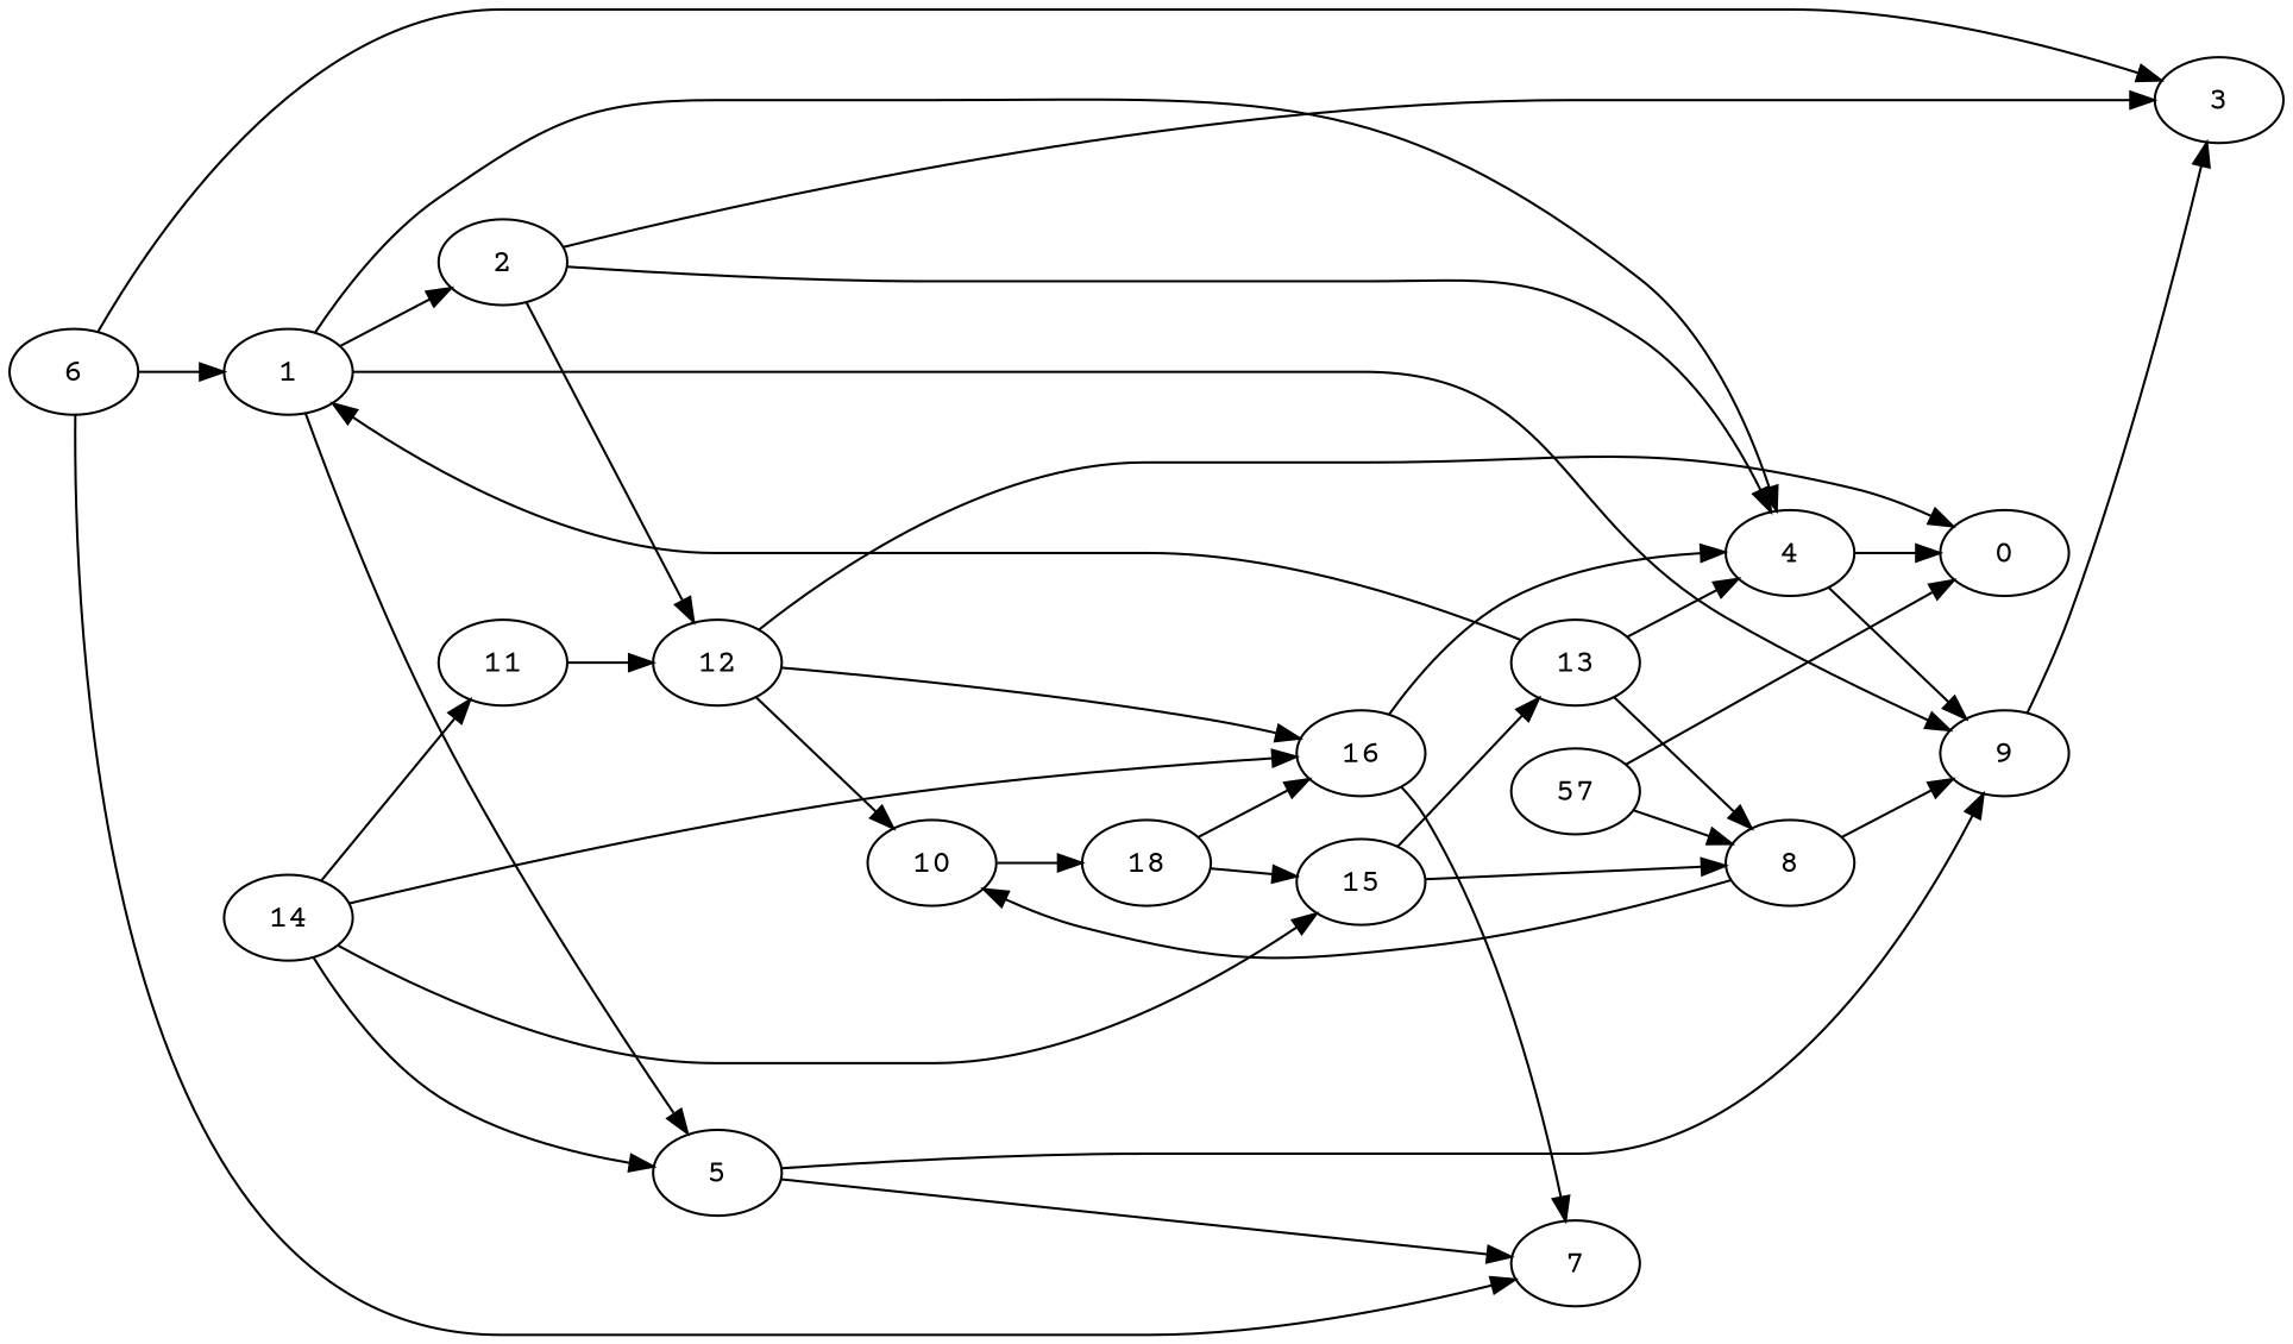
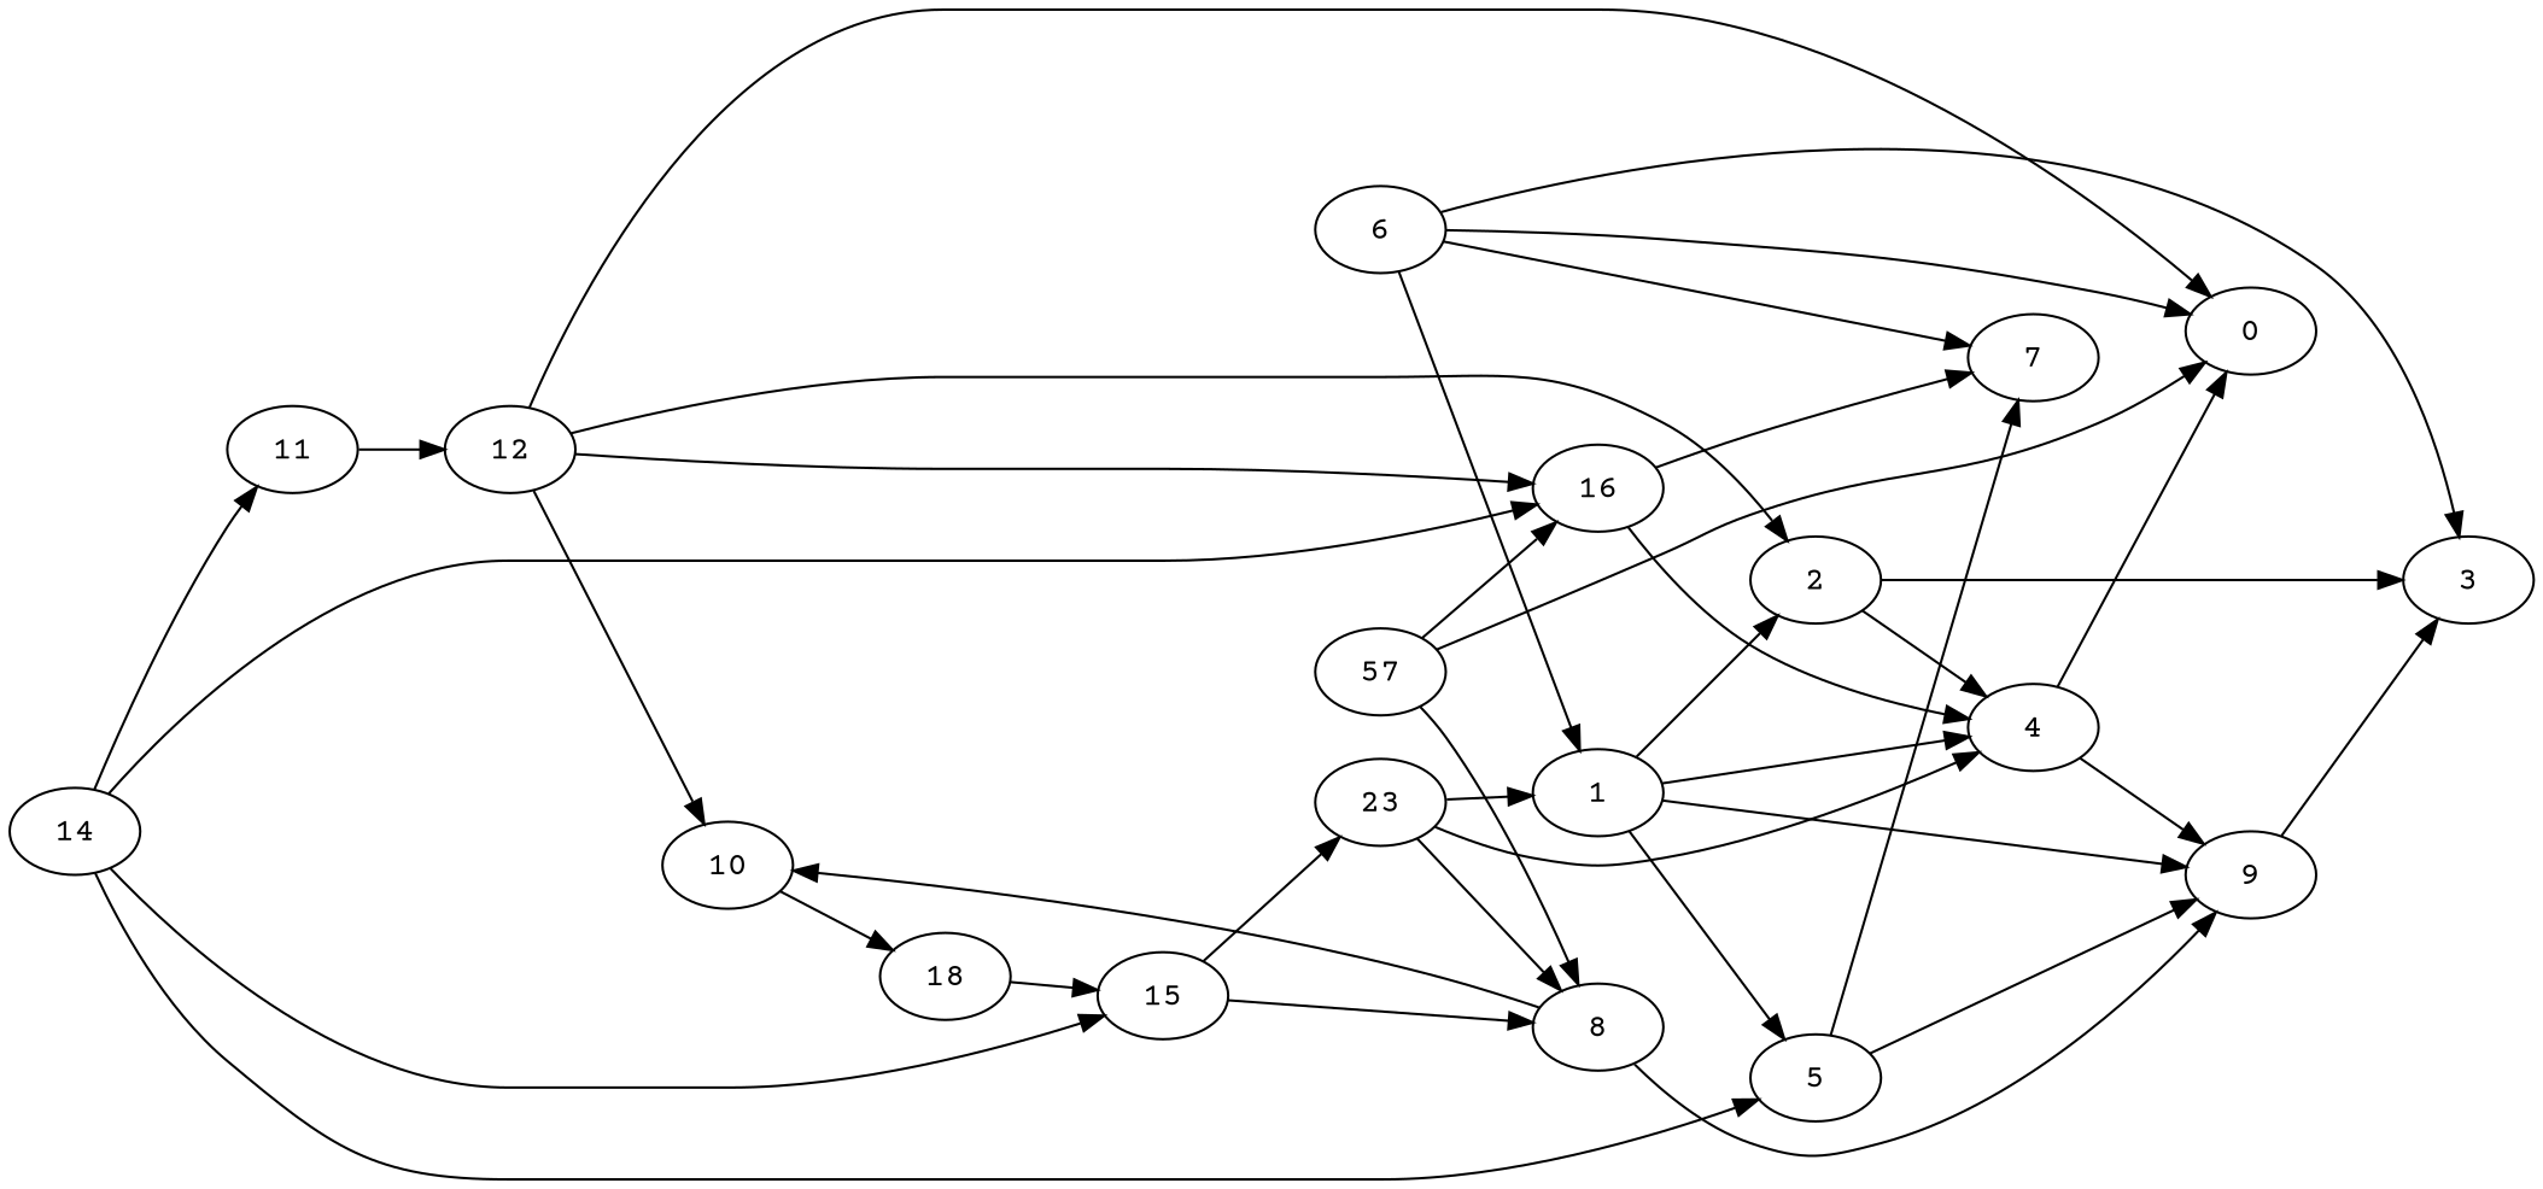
  strict digraph {
    fontname="Courier Prime"
    rankdir=LR
    node [fontname="Courier Prime"]
    edge [fontname="Courier Prime"]
    1
    2
    4
    5
    9
    3
    12
    0
    7
    10
    16
    18
    6
    8
    15
    11
-   13
+   13 [label=23]
    14
    n19 [label=57]
    1 -> 2
    1 -> 4
    1 -> 5
    1 -> 9
    2 -> 4
    2 -> 3
-   2 -> 12
+   12 -> 2
    4 -> 9
    4 -> 0
    5 -> 9
    5 -> 7
    9 -> 3
    12 -> 0
    12 -> 10
    12 -> 16
    10 -> 18
    16 -> 4
    16 -> 7
-   18 -> 16
+   n19 -> 16
    18 -> 15
    6 -> 1
    6 -> 3
+   6 -> 0
    6 -> 7
    8 -> 9
    8 -> 10
    15 -> 8
    15 -> 13
    11 -> 12
    13 -> 1
    13 -> 4
    13 -> 8
    14 -> 5
    14 -> 16
    14 -> 15
    14 -> 11
    n19 -> 0
    n19 -> 8
  }
